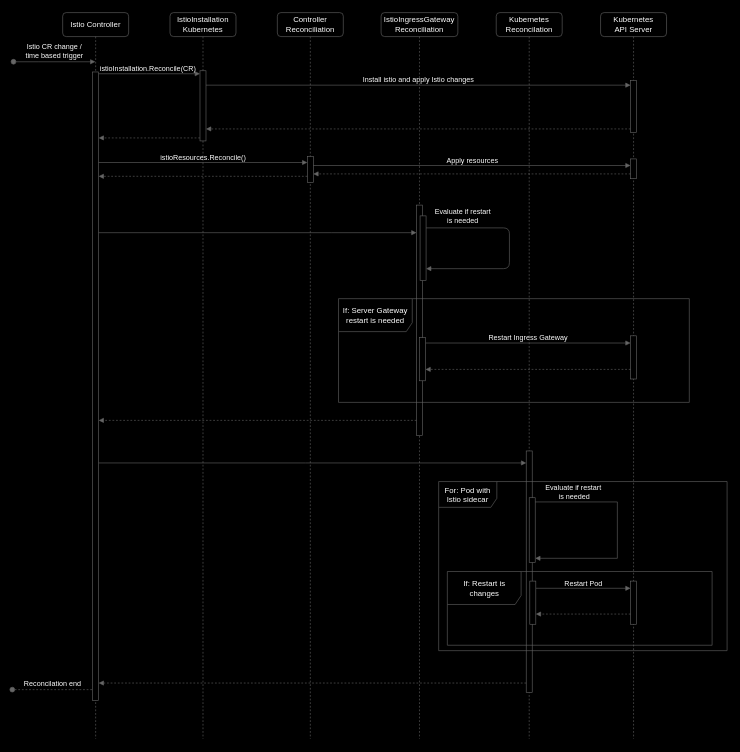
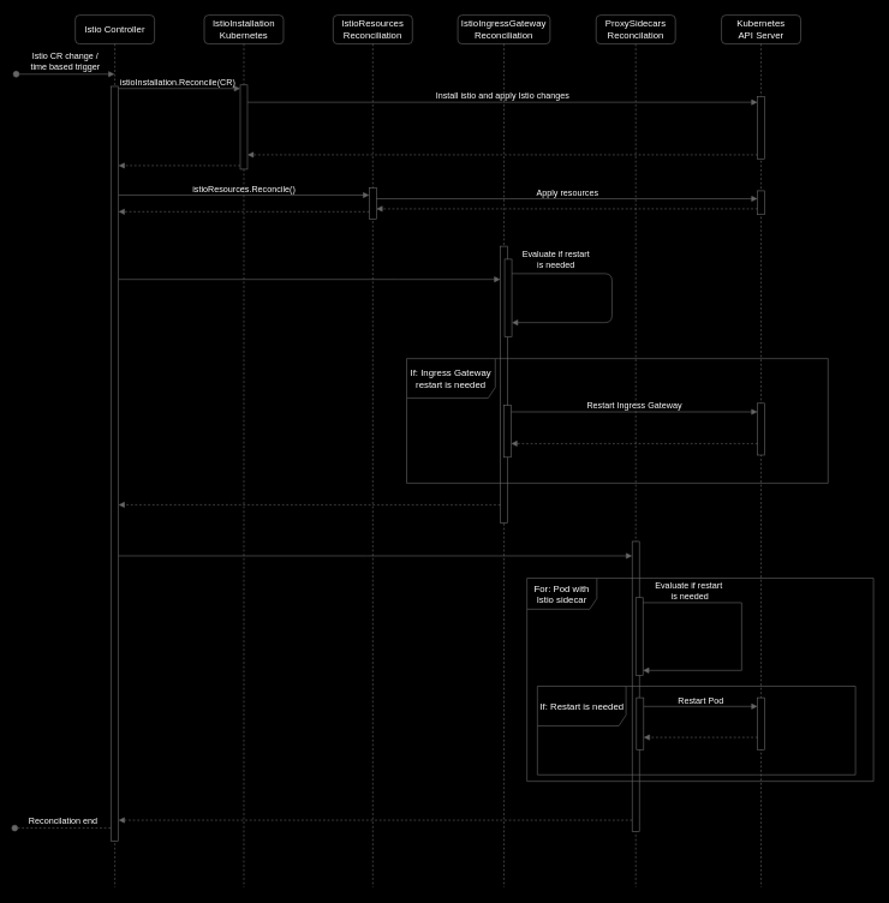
  <mxCell id="0" />
  <mxCell id="1" parent="0" />
  <mxCell id="2" value="istioInstallation.Reconcile(CR)&lt;br style=&quot;font-size: 12px;&quot;&gt;" style="edgeStyle=elbowEdgeStyle;shape=connector;curved=0;rounded=0;orthogonalLoop=1;jettySize=auto;elbow=vertical;html=1;labelBackgroundColor=none;strokeColor=#666666;fontFamily=Helvetica;fontSize=12;fontColor=#FFFFFF;endArrow=block;targetPerimeterSpacing=0;spacingTop=-17;" edge="1" parent="1" source="3" target="9"><mxGeometry relative="1" as="geometry"><Array as="points"><mxPoint x="244" y="122" /></Array></mxGeometry></mxCell>
  <mxCell id="3" value="Istio Controller" style="shape=umlLifeline;perimeter=lifelinePerimeter;whiteSpace=wrap;html=1;container=1;dropTarget=0;collapsible=0;recursiveResize=0;outlineConnect=0;portConstraint=eastwest;newEdgeStyle={&quot;edgeStyle&quot;:&quot;elbowEdgeStyle&quot;,&quot;elbow&quot;:&quot;vertical&quot;,&quot;curved&quot;:0,&quot;rounded&quot;:0};fillColor=#000000;fontColor=#FFFFFF;labelBorderColor=default;strokeColor=#666666;rounded=1;fontSize=13;" vertex="1" parent="1"><mxGeometry x="104" y="20" width="110" height="1211" as="geometry" /></mxCell>
  <mxCell id="4" value="" style="html=1;points=[];perimeter=orthogonalPerimeter;outlineConnect=0;targetShapes=umlLifeline;portConstraint=eastwest;newEdgeStyle={&quot;edgeStyle&quot;:&quot;elbowEdgeStyle&quot;,&quot;elbow&quot;:&quot;vertical&quot;,&quot;curved&quot;:0,&quot;rounded&quot;:0};fontFamily=Helvetica;fontSize=11;fontColor=#FFFFFF;fillColor=#000000;strokeColor=#666666;" vertex="1" parent="3"><mxGeometry x="50" y="99" width="10" height="1048" as="geometry" /></mxCell>
  <mxCell id="5" value="Istio CR change / &lt;br style=&quot;font-size: 12px;&quot;&gt;time based trigger" style="html=1;verticalAlign=bottom;startArrow=oval;startFill=1;endArrow=block;startSize=8;edgeStyle=elbowEdgeStyle;elbow=vertical;curved=0;rounded=0;strokeColor=#666666;labelBackgroundColor=none;fontColor=#FFFFFF;fontSize=12;" edge="1" parent="1" target="3"><mxGeometry width="60" relative="1" as="geometry"><mxPoint x="22" y="102" as="sourcePoint" /><mxPoint x="151.5" y="102" as="targetPoint" /></mxGeometry></mxCell>
  <mxCell id="6" value="Install istio and apply Istio changes" style="edgeStyle=elbowEdgeStyle;shape=connector;curved=0;rounded=0;orthogonalLoop=1;jettySize=auto;elbow=vertical;html=1;labelBackgroundColor=none;strokeColor=#666666;fontFamily=Helvetica;fontSize=12;fontColor=#FFFFFF;endArrow=block;targetPerimeterSpacing=0;spacingTop=-17;" edge="1" parent="1" source="9" target="22"><mxGeometry relative="1" as="geometry"><mxPoint x="338" y="141" as="sourcePoint" /><mxPoint x="1056" y="141" as="targetPoint" /><Array as="points"><mxPoint x="697.5" y="141" /></Array></mxGeometry></mxCell>
  <mxCell id="7" style="edgeStyle=elbowEdgeStyle;shape=connector;curved=0;rounded=0;orthogonalLoop=1;jettySize=auto;elbow=vertical;html=1;labelBackgroundColor=none;strokeColor=#666666;fontFamily=Helvetica;fontSize=11;fontColor=#FFFFFF;endArrow=block;targetPerimeterSpacing=0;dashed=1;" edge="1" parent="1" source="9"><mxGeometry relative="1" as="geometry"><mxPoint x="164" y="229" as="targetPoint" /><Array as="points"><mxPoint x="239" y="229" /></Array></mxGeometry></mxCell>
  <mxCell id="8" value="IstioInstallation&lt;br style=&quot;font-size: 13px;&quot;&gt;Kubernetes" style="shape=umlLifeline;perimeter=lifelinePerimeter;whiteSpace=wrap;html=1;container=1;dropTarget=0;collapsible=0;recursiveResize=0;outlineConnect=0;portConstraint=eastwest;newEdgeStyle={&quot;edgeStyle&quot;:&quot;elbowEdgeStyle&quot;,&quot;elbow&quot;:&quot;vertical&quot;,&quot;curved&quot;:0,&quot;rounded&quot;:0};fillColor=#000000;fontColor=#FFFFFF;labelBorderColor=default;strokeColor=#666666;rounded=1;fontSize=13;" vertex="1" parent="1"><mxGeometry x="283" y="20" width="110" height="1211" as="geometry" /></mxCell>
  <mxCell id="9" value="" style="html=1;points=[];perimeter=orthogonalPerimeter;outlineConnect=0;targetShapes=umlLifeline;portConstraint=eastwest;newEdgeStyle={&quot;edgeStyle&quot;:&quot;elbowEdgeStyle&quot;,&quot;elbow&quot;:&quot;vertical&quot;,&quot;curved&quot;:0,&quot;rounded&quot;:0};fontFamily=Helvetica;fontSize=11;fontColor=#FFFFFF;fillColor=#000000;strokeColor=#666666;" vertex="1" parent="8"><mxGeometry x="50" y="97" width="10" height="117" as="geometry" /></mxCell>
- <mxCell id="10" value="Controller&lt;br&gt;Reconciliation" style="shape=umlLifeline;perimeter=lifelinePerimeter;whiteSpace=wrap;html=1;container=1;dropTarget=0;collapsible=0;recursiveResize=0;outlineConnect=0;portConstraint=eastwest;newEdgeStyle={&quot;edgeStyle&quot;:&quot;elbowEdgeStyle&quot;,&quot;elbow&quot;:&quot;vertical&quot;,&quot;curved&quot;:0,&quot;rounded&quot;:0};fillColor=#000000;fontColor=#FFFFFF;labelBorderColor=default;strokeColor=#666666;rounded=1;fontSize=13;" vertex="1" parent="1"><mxGeometry x="462" y="20" width="110" height="1211" as="geometry" /></mxCell>
+ <mxCell id="10" value="IstioResources&lt;br&gt;Reconciliation" style="shape=umlLifeline;perimeter=lifelinePerimeter;whiteSpace=wrap;html=1;container=1;dropTarget=0;collapsible=0;recursiveResize=0;outlineConnect=0;portConstraint=eastwest;newEdgeStyle={&quot;edgeStyle&quot;:&quot;elbowEdgeStyle&quot;,&quot;elbow&quot;:&quot;vertical&quot;,&quot;curved&quot;:0,&quot;rounded&quot;:0};fillColor=#000000;fontColor=#FFFFFF;labelBorderColor=default;strokeColor=#666666;rounded=1;fontSize=13;" vertex="1" parent="1"><mxGeometry x="462" y="20" width="110" height="1211" as="geometry" /></mxCell>
  <mxCell id="11" value="" style="html=1;points=[];perimeter=orthogonalPerimeter;outlineConnect=0;targetShapes=umlLifeline;portConstraint=eastwest;newEdgeStyle={&quot;edgeStyle&quot;:&quot;elbowEdgeStyle&quot;,&quot;elbow&quot;:&quot;vertical&quot;,&quot;curved&quot;:0,&quot;rounded&quot;:0};fontFamily=Helvetica;fontSize=11;fontColor=#FFFFFF;fillColor=#000000;strokeColor=#666666;" vertex="1" parent="10"><mxGeometry x="50" y="240" width="10" height="43" as="geometry" /></mxCell>
  <mxCell id="12" value="IstioIngressGateway&lt;br style=&quot;font-size: 13px;&quot;&gt;Reconciliation" style="shape=umlLifeline;perimeter=lifelinePerimeter;whiteSpace=wrap;html=1;container=1;dropTarget=0;collapsible=0;recursiveResize=0;outlineConnect=0;portConstraint=eastwest;newEdgeStyle={&quot;edgeStyle&quot;:&quot;elbowEdgeStyle&quot;,&quot;elbow&quot;:&quot;vertical&quot;,&quot;curved&quot;:0,&quot;rounded&quot;:0};fillColor=#000000;fontColor=#FFFFFF;labelBorderColor=default;strokeColor=#666666;rounded=1;fontSize=13;" vertex="1" parent="1"><mxGeometry x="635" y="20" width="128" height="1211" as="geometry" /></mxCell>
  <mxCell id="13" value="Evaluate if restart &lt;br style=&quot;font-size: 12px;&quot;&gt;is needed" style="edgeStyle=elbowEdgeStyle;shape=connector;rounded=1;orthogonalLoop=1;jettySize=auto;elbow=vertical;html=1;labelBackgroundColor=none;strokeColor=#666666;fontFamily=Helvetica;fontSize=12;fontColor=#FFFFFF;endArrow=block;targetPerimeterSpacing=0;" edge="1" parent="12" source="15" target="15"><mxGeometry x="-0.649" y="19" relative="1" as="geometry"><Array as="points"><mxPoint x="214" y="427" /></Array><mxPoint as="offset" /></mxGeometry></mxCell>
  <mxCell id="14" value="" style="html=1;points=[];perimeter=orthogonalPerimeter;outlineConnect=0;targetShapes=umlLifeline;portConstraint=eastwest;newEdgeStyle={&quot;edgeStyle&quot;:&quot;elbowEdgeStyle&quot;,&quot;elbow&quot;:&quot;vertical&quot;,&quot;curved&quot;:0,&quot;rounded&quot;:0};fontFamily=Helvetica;fontSize=11;fontColor=#FFFFFF;fillColor=#000000;strokeColor=#666666;" vertex="1" parent="12"><mxGeometry x="59" y="321" width="10" height="384" as="geometry" /></mxCell>
  <mxCell id="15" value="" style="html=1;points=[];perimeter=orthogonalPerimeter;outlineConnect=0;targetShapes=umlLifeline;portConstraint=eastwest;newEdgeStyle={&quot;edgeStyle&quot;:&quot;elbowEdgeStyle&quot;,&quot;elbow&quot;:&quot;vertical&quot;,&quot;curved&quot;:0,&quot;rounded&quot;:0};fontFamily=Helvetica;fontSize=11;fontColor=#FFFFFF;fillColor=#000000;strokeColor=#666666;" vertex="1" parent="12"><mxGeometry x="65" y="339" width="10" height="108" as="geometry" /></mxCell>
- <mxCell id="16" value="Kubernetes&lt;br style=&quot;font-size: 13px;&quot;&gt;Reconcilation" style="shape=umlLifeline;perimeter=lifelinePerimeter;whiteSpace=wrap;html=1;container=1;dropTarget=0;collapsible=0;recursiveResize=0;outlineConnect=0;portConstraint=eastwest;newEdgeStyle={&quot;edgeStyle&quot;:&quot;elbowEdgeStyle&quot;,&quot;elbow&quot;:&quot;vertical&quot;,&quot;curved&quot;:0,&quot;rounded&quot;:0};fillColor=#000000;fontColor=#FFFFFF;labelBorderColor=default;strokeColor=#666666;rounded=1;fontSize=13;" vertex="1" parent="1"><mxGeometry x="827" y="20" width="110" height="1211" as="geometry" /></mxCell>
+ <mxCell id="16" value="ProxySidecars&lt;br style=&quot;font-size: 13px;&quot;&gt;Reconcilation" style="shape=umlLifeline;perimeter=lifelinePerimeter;whiteSpace=wrap;html=1;container=1;dropTarget=0;collapsible=0;recursiveResize=0;outlineConnect=0;portConstraint=eastwest;newEdgeStyle={&quot;edgeStyle&quot;:&quot;elbowEdgeStyle&quot;,&quot;elbow&quot;:&quot;vertical&quot;,&quot;curved&quot;:0,&quot;rounded&quot;:0};fillColor=#000000;fontColor=#FFFFFF;labelBorderColor=default;strokeColor=#666666;rounded=1;fontSize=13;" vertex="1" parent="1"><mxGeometry x="827" y="20" width="110" height="1211" as="geometry" /></mxCell>
  <mxCell id="17" value="" style="html=1;points=[];perimeter=orthogonalPerimeter;outlineConnect=0;targetShapes=umlLifeline;portConstraint=eastwest;newEdgeStyle={&quot;edgeStyle&quot;:&quot;elbowEdgeStyle&quot;,&quot;elbow&quot;:&quot;vertical&quot;,&quot;curved&quot;:0,&quot;rounded&quot;:0};fontFamily=Helvetica;fontSize=11;fontColor=#FFFFFF;fillColor=#000000;strokeColor=#666666;" vertex="1" parent="16"><mxGeometry x="50" y="731" width="10" height="403" as="geometry" /></mxCell>
  <mxCell id="18" value="" style="html=1;points=[];perimeter=orthogonalPerimeter;outlineConnect=0;targetShapes=umlLifeline;portConstraint=eastwest;newEdgeStyle={&quot;edgeStyle&quot;:&quot;elbowEdgeStyle&quot;,&quot;elbow&quot;:&quot;vertical&quot;,&quot;curved&quot;:0,&quot;rounded&quot;:0};fontFamily=Helvetica;fontSize=11;fontColor=#FFFFFF;fillColor=#000000;strokeColor=#666666;" vertex="1" parent="16"><mxGeometry x="55" y="809" width="10" height="108" as="geometry" /></mxCell>
  <mxCell id="19" value="Evaluate if restart&amp;nbsp;&lt;br style=&quot;border-color: var(--border-color); font-size: 12px;&quot;&gt;is needed" style="edgeStyle=elbowEdgeStyle;shape=connector;curved=0;rounded=0;orthogonalLoop=1;jettySize=auto;elbow=vertical;html=1;labelBackgroundColor=none;strokeColor=#666666;fontFamily=Helvetica;fontSize=12;fontColor=#FFFFFF;endArrow=block;targetPerimeterSpacing=0;" edge="1" parent="16" source="18" target="18"><mxGeometry x="-0.647" y="16" relative="1" as="geometry"><Array as="points"><mxPoint x="202" y="910" /></Array><mxPoint as="offset" /></mxGeometry></mxCell>
  <mxCell id="20" style="edgeStyle=elbowEdgeStyle;shape=connector;curved=0;rounded=0;orthogonalLoop=1;jettySize=auto;elbow=vertical;html=1;labelBackgroundColor=none;strokeColor=#666666;fontFamily=Helvetica;fontSize=11;fontColor=#FFFFFF;endArrow=block;targetPerimeterSpacing=0;dashed=1;" edge="1" parent="1" source="22" target="9"><mxGeometry relative="1" as="geometry"><Array as="points"><mxPoint x="670" y="214" /></Array></mxGeometry></mxCell>
  <mxCell id="21" value="Kubernetes&lt;br&gt;API Server" style="shape=umlLifeline;perimeter=lifelinePerimeter;whiteSpace=wrap;html=1;container=1;dropTarget=0;collapsible=0;recursiveResize=0;outlineConnect=0;portConstraint=eastwest;newEdgeStyle={&quot;edgeStyle&quot;:&quot;elbowEdgeStyle&quot;,&quot;elbow&quot;:&quot;vertical&quot;,&quot;curved&quot;:0,&quot;rounded&quot;:0};fillColor=#000000;fontColor=#FFFFFF;labelBorderColor=default;strokeColor=#666666;rounded=1;fontSize=13;" vertex="1" parent="1"><mxGeometry x="1001" y="20" width="110" height="1211" as="geometry" /></mxCell>
  <mxCell id="22" value="" style="html=1;points=[];perimeter=orthogonalPerimeter;outlineConnect=0;targetShapes=umlLifeline;portConstraint=eastwest;newEdgeStyle={&quot;edgeStyle&quot;:&quot;elbowEdgeStyle&quot;,&quot;elbow&quot;:&quot;vertical&quot;,&quot;curved&quot;:0,&quot;rounded&quot;:0};fontFamily=Helvetica;fontSize=11;fontColor=#FFFFFF;fillColor=#000000;strokeColor=#666666;" vertex="1" parent="21"><mxGeometry x="50" y="113" width="10" height="87" as="geometry" /></mxCell>
  <mxCell id="23" value="" style="html=1;points=[];perimeter=orthogonalPerimeter;outlineConnect=0;targetShapes=umlLifeline;portConstraint=eastwest;newEdgeStyle={&quot;edgeStyle&quot;:&quot;elbowEdgeStyle&quot;,&quot;elbow&quot;:&quot;vertical&quot;,&quot;curved&quot;:0,&quot;rounded&quot;:0};fontFamily=Helvetica;fontSize=11;fontColor=#FFFFFF;fillColor=#000000;strokeColor=#666666;" vertex="1" parent="21"><mxGeometry x="50" y="244" width="10" height="33" as="geometry" /></mxCell>
  <mxCell id="24" value="" style="html=1;points=[];perimeter=orthogonalPerimeter;outlineConnect=0;targetShapes=umlLifeline;portConstraint=eastwest;newEdgeStyle={&quot;edgeStyle&quot;:&quot;elbowEdgeStyle&quot;,&quot;elbow&quot;:&quot;vertical&quot;,&quot;curved&quot;:0,&quot;rounded&quot;:0};fontFamily=Helvetica;fontSize=11;fontColor=#FFFFFF;fillColor=#000000;strokeColor=#666666;" vertex="1" parent="21"><mxGeometry x="50" y="539" width="10" height="72" as="geometry" /></mxCell>
  <mxCell id="25" value="" style="html=1;points=[];perimeter=orthogonalPerimeter;outlineConnect=0;targetShapes=umlLifeline;portConstraint=eastwest;newEdgeStyle={&quot;edgeStyle&quot;:&quot;elbowEdgeStyle&quot;,&quot;elbow&quot;:&quot;vertical&quot;,&quot;curved&quot;:0,&quot;rounded&quot;:0};fontFamily=Helvetica;fontSize=11;fontColor=#FFFFFF;fillColor=#000000;strokeColor=#666666;" vertex="1" parent="21"><mxGeometry x="50" y="948" width="10" height="72" as="geometry" /></mxCell>
  <mxCell id="26" value="istioResources.Reconcile()" style="edgeStyle=elbowEdgeStyle;shape=connector;curved=0;rounded=0;orthogonalLoop=1;jettySize=auto;elbow=vertical;html=1;labelBackgroundColor=none;strokeColor=#666666;fontFamily=Helvetica;fontSize=12;fontColor=#FFFFFF;endArrow=block;targetPerimeterSpacing=0;spacingTop=-17;" edge="1" parent="1" source="4" target="11"><mxGeometry relative="1" as="geometry"><Array as="points"><mxPoint x="341" y="270" /></Array></mxGeometry></mxCell>
  <mxCell id="27" value="Apply resources" style="edgeStyle=elbowEdgeStyle;shape=connector;curved=0;rounded=0;orthogonalLoop=1;jettySize=auto;elbow=vertical;html=1;labelBackgroundColor=none;strokeColor=#666666;fontFamily=Helvetica;fontSize=12;fontColor=#FFFFFF;endArrow=block;targetPerimeterSpacing=0;spacingTop=-17;" edge="1" parent="1" source="11" target="23"><mxGeometry relative="1" as="geometry"><Array as="points"><mxPoint x="787" y="275" /></Array></mxGeometry></mxCell>
  <mxCell id="28" style="edgeStyle=elbowEdgeStyle;shape=connector;curved=0;rounded=0;orthogonalLoop=1;jettySize=auto;elbow=vertical;html=1;labelBackgroundColor=none;strokeColor=#666666;fontFamily=Helvetica;fontSize=12;fontColor=#FFFFFF;endArrow=block;targetPerimeterSpacing=0;dashed=1;" edge="1" parent="1" source="23" target="11"><mxGeometry relative="1" as="geometry"><Array as="points"><mxPoint x="789" y="289" /></Array></mxGeometry></mxCell>
  <mxCell id="29" style="edgeStyle=elbowEdgeStyle;shape=connector;curved=0;rounded=0;orthogonalLoop=1;jettySize=auto;elbow=vertical;html=1;labelBackgroundColor=none;strokeColor=#666666;fontFamily=Helvetica;fontSize=12;fontColor=#FFFFFF;endArrow=block;targetPerimeterSpacing=0;dashed=1;" edge="1" parent="1" source="11" target="4"><mxGeometry relative="1" as="geometry"><Array as="points"><mxPoint x="367" y="293" /></Array></mxGeometry></mxCell>
  <mxCell id="30" style="edgeStyle=elbowEdgeStyle;shape=connector;curved=0;rounded=0;orthogonalLoop=1;jettySize=auto;elbow=vertical;html=1;labelBackgroundColor=none;strokeColor=#666666;fontFamily=Helvetica;fontSize=12;fontColor=#FFFFFF;endArrow=block;targetPerimeterSpacing=0;" edge="1" parent="1" source="4" target="14"><mxGeometry relative="1" as="geometry"><Array as="points"><mxPoint x="552" y="387" /><mxPoint x="432" y="353" /></Array></mxGeometry></mxCell>
- <mxCell id="31" value="If: Server Gateway restart is needed" style="shape=umlFrame;whiteSpace=wrap;html=1;pointerEvents=0;fontFamily=Helvetica;fontSize=13;fontColor=#FFFFFF;fillColor=none;swimlaneFillColor=none;strokeColor=#666666;width=123;height=55;perimeter=rectanglePerimeter;shadow=0;" vertex="1" parent="1"><mxGeometry x="564" y="497" width="585" height="173" as="geometry" /></mxCell>
+ <mxCell id="31" value="If: Ingress Gateway restart is needed" style="shape=umlFrame;whiteSpace=wrap;html=1;pointerEvents=0;fontFamily=Helvetica;fontSize=13;fontColor=#FFFFFF;fillColor=none;swimlaneFillColor=none;strokeColor=#666666;width=123;height=55;perimeter=rectanglePerimeter;shadow=0;" vertex="1" parent="1"><mxGeometry x="564" y="497" width="585" height="173" as="geometry" /></mxCell>
  <mxCell id="32" value="Restart Ingress Gateway" style="edgeStyle=elbowEdgeStyle;shape=connector;curved=0;rounded=0;orthogonalLoop=1;jettySize=auto;elbow=vertical;html=1;labelBackgroundColor=none;strokeColor=#666666;fontFamily=Helvetica;fontSize=12;fontColor=#FFFFFF;endArrow=block;targetPerimeterSpacing=0;spacingTop=-17;" edge="1" parent="1" source="33" target="24"><mxGeometry relative="1" as="geometry"><mxPoint x="708.5" y="575.5" as="sourcePoint" /><mxPoint x="1055.5" y="575.5" as="targetPoint" /><Array as="points"><mxPoint x="878" y="571" /></Array></mxGeometry></mxCell>
  <mxCell id="33" value="" style="html=1;points=[];perimeter=orthogonalPerimeter;outlineConnect=0;targetShapes=umlLifeline;portConstraint=eastwest;newEdgeStyle={&quot;edgeStyle&quot;:&quot;elbowEdgeStyle&quot;,&quot;elbow&quot;:&quot;vertical&quot;,&quot;curved&quot;:0,&quot;rounded&quot;:0};fontFamily=Helvetica;fontSize=11;fontColor=#FFFFFF;fillColor=#000000;strokeColor=#666666;" vertex="1" parent="1"><mxGeometry x="699" y="562" width="10" height="72" as="geometry" /></mxCell>
  <mxCell id="34" style="edgeStyle=elbowEdgeStyle;shape=connector;curved=0;rounded=0;orthogonalLoop=1;jettySize=auto;elbow=vertical;html=1;labelBackgroundColor=none;strokeColor=#666666;fontFamily=Helvetica;fontSize=13;fontColor=#FFFFFF;endArrow=block;targetPerimeterSpacing=0;dashed=1;" edge="1" parent="1" source="24" target="33"><mxGeometry relative="1" as="geometry"><Array as="points"><mxPoint x="869" y="615" /></Array></mxGeometry></mxCell>
  <mxCell id="35" style="edgeStyle=elbowEdgeStyle;shape=connector;curved=0;rounded=0;orthogonalLoop=1;jettySize=auto;elbow=vertical;html=1;labelBackgroundColor=none;strokeColor=#666666;fontFamily=Helvetica;fontSize=13;fontColor=#FFFFFF;endArrow=block;targetPerimeterSpacing=0;dashed=1;" edge="1" parent="1" source="14" target="4"><mxGeometry relative="1" as="geometry"><Array as="points"><mxPoint x="461" y="700" /></Array></mxGeometry></mxCell>
  <mxCell id="36" style="edgeStyle=elbowEdgeStyle;shape=connector;curved=0;rounded=0;orthogonalLoop=1;jettySize=auto;elbow=vertical;html=1;labelBackgroundColor=none;strokeColor=#666666;fontFamily=Helvetica;fontSize=13;fontColor=#FFFFFF;endArrow=block;targetPerimeterSpacing=0;" edge="1" parent="1" source="4" target="17"><mxGeometry relative="1" as="geometry"><Array as="points"><mxPoint x="509" y="771" /><mxPoint x="499" y="811" /></Array></mxGeometry></mxCell>
  <mxCell id="37" value="For: Pod with Istio sidecar" style="shape=umlFrame;whiteSpace=wrap;html=1;pointerEvents=0;strokeColor=#666666;fontFamily=Helvetica;fontSize=13;fontColor=#FFFFFF;fillColor=none;width=97;height=43;" vertex="1" parent="1"><mxGeometry x="731" y="802" width="481" height="282" as="geometry" /></mxCell>
- <mxCell id="38" value="If: Restart is changes" style="shape=umlFrame;whiteSpace=wrap;html=1;pointerEvents=0;fontFamily=Helvetica;fontSize=13;fontColor=#FFFFFF;fillColor=none;swimlaneFillColor=none;strokeColor=#666666;width=123;height=55;perimeter=rectanglePerimeter;shadow=0;" vertex="1" parent="1"><mxGeometry x="745.5" y="952" width="441.5" height="123" as="geometry" /></mxCell>
+ <mxCell id="38" value="If: Restart is needed" style="shape=umlFrame;whiteSpace=wrap;html=1;pointerEvents=0;fontFamily=Helvetica;fontSize=13;fontColor=#FFFFFF;fillColor=none;swimlaneFillColor=none;strokeColor=#666666;width=123;height=55;perimeter=rectanglePerimeter;shadow=0;" vertex="1" parent="1"><mxGeometry x="745.5" y="952" width="441.5" height="123" as="geometry" /></mxCell>
  <mxCell id="39" value="Restart Pod" style="edgeStyle=elbowEdgeStyle;shape=connector;curved=0;rounded=0;orthogonalLoop=1;jettySize=auto;elbow=vertical;html=1;labelBackgroundColor=none;strokeColor=#666666;fontFamily=Helvetica;fontSize=12;fontColor=#FFFFFF;endArrow=block;targetPerimeterSpacing=0;spacingTop=-17;" edge="1" parent="1" source="40" target="25"><mxGeometry relative="1" as="geometry"><Array as="points"><mxPoint x="967" y="980" /></Array></mxGeometry></mxCell>
  <mxCell id="40" value="" style="html=1;points=[];perimeter=orthogonalPerimeter;outlineConnect=0;targetShapes=umlLifeline;portConstraint=eastwest;newEdgeStyle={&quot;edgeStyle&quot;:&quot;elbowEdgeStyle&quot;,&quot;elbow&quot;:&quot;vertical&quot;,&quot;curved&quot;:0,&quot;rounded&quot;:0};fontFamily=Helvetica;fontSize=11;fontColor=#FFFFFF;fillColor=#000000;strokeColor=#666666;" vertex="1" parent="1"><mxGeometry x="883" y="968" width="10" height="72" as="geometry" /></mxCell>
  <mxCell id="41" style="edgeStyle=elbowEdgeStyle;shape=connector;curved=0;rounded=0;orthogonalLoop=1;jettySize=auto;elbow=vertical;html=1;labelBackgroundColor=none;strokeColor=#666666;fontFamily=Helvetica;fontSize=13;fontColor=#FFFFFF;endArrow=block;targetPerimeterSpacing=0;dashed=1;" edge="1" parent="1" source="25" target="40"><mxGeometry relative="1" as="geometry"><Array as="points"><mxPoint x="976" y="1023" /></Array></mxGeometry></mxCell>
  <mxCell id="42" style="edgeStyle=elbowEdgeStyle;shape=connector;curved=0;rounded=0;orthogonalLoop=1;jettySize=auto;elbow=vertical;html=1;labelBackgroundColor=none;strokeColor=#666666;fontFamily=Helvetica;fontSize=13;fontColor=#FFFFFF;endArrow=block;targetPerimeterSpacing=0;dashed=1;" edge="1" parent="1" source="17" target="4"><mxGeometry relative="1" as="geometry"><Array as="points"><mxPoint x="518" y="1138" /></Array></mxGeometry></mxCell>
  <mxCell id="43" value="Reconcilation end" style="html=1;verticalAlign=bottom;startArrow=oval;startFill=1;endArrow=none;startSize=8;edgeStyle=elbowEdgeStyle;elbow=vertical;curved=0;rounded=0;strokeColor=#666666;labelBackgroundColor=none;fontColor=#FFFFFF;fontSize=12;endFill=0;dashed=1;" edge="1" parent="1" target="4"><mxGeometry width="60" relative="1" as="geometry"><mxPoint x="20" y="1149" as="sourcePoint" /><mxPoint x="135" y="1149" as="targetPoint" /></mxGeometry></mxCell>
